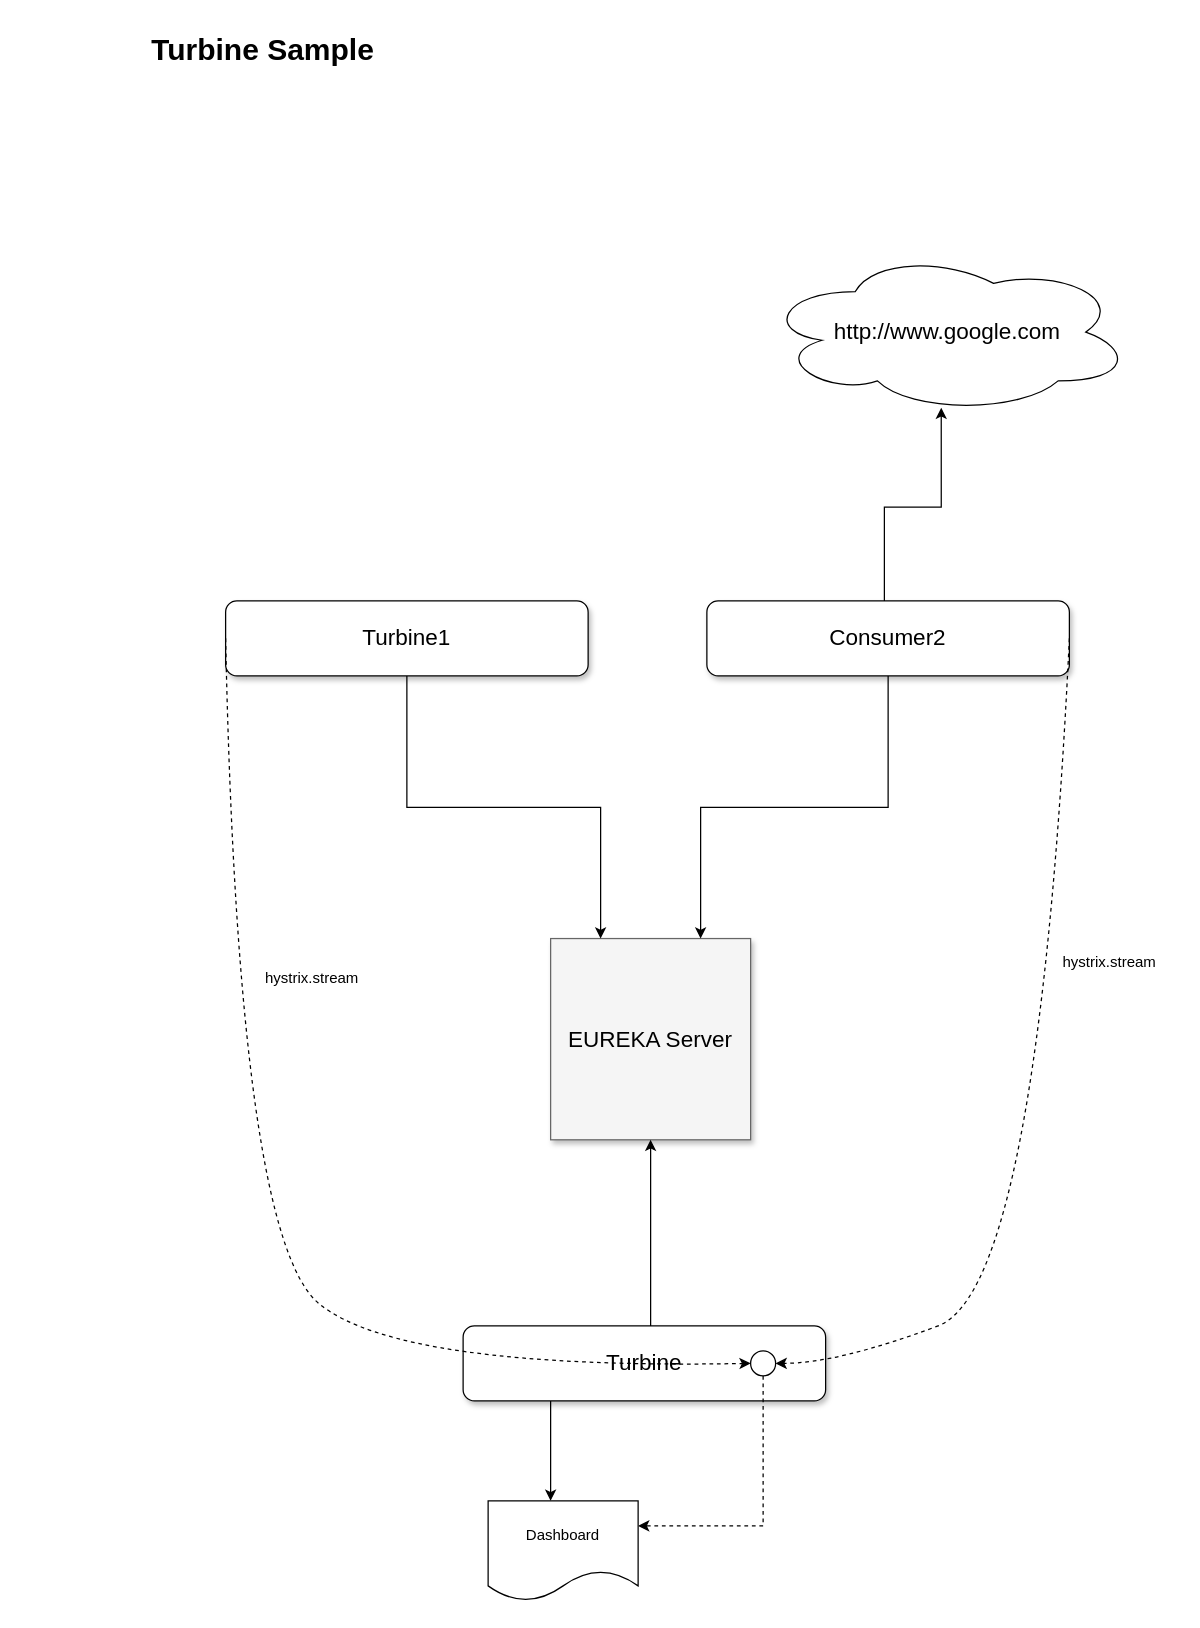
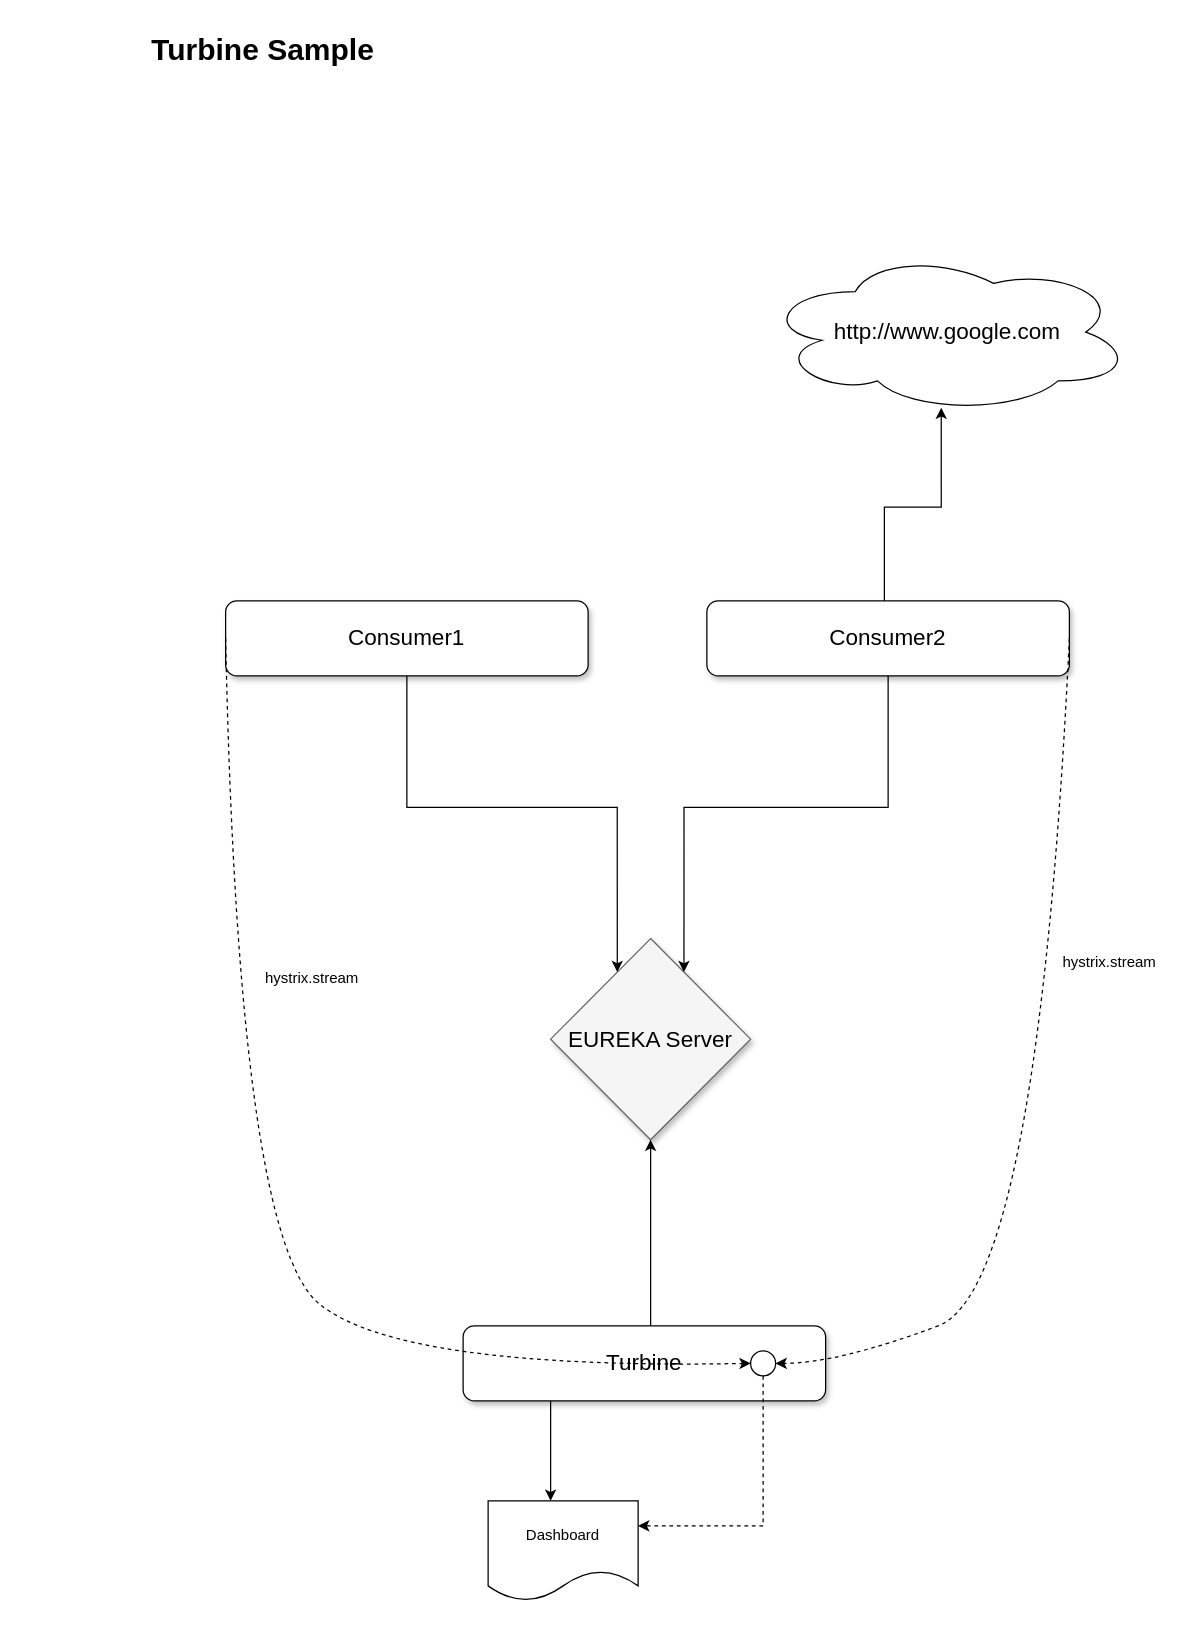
  <mxCell id="0" />
  <mxCell id="1" parent="0" />
  <mxCell id="2" value="&lt;h1&gt;Turbine Sample&lt;/h1&gt;" style="text;html=1;strokeColor=none;fillColor=none;spacing=5;spacingTop=-20;whiteSpace=wrap;overflow=hidden;rounded=0;shadow=1;align=center;" vertex="1" parent="1"><mxGeometry x="20" y="20" width="380" height="50" as="geometry" /></mxCell>
- <mxCell id="3" value="EUREKA Server" style="whiteSpace=wrap;html=1;shadow=1;fontSize=18;fillColor=#f5f5f5;strokeColor=#666666;" vertex="1" parent="1"><mxGeometry x="440" y="750.143" width="160" height="161" as="geometry" /></mxCell>
+ <mxCell id="3" value="EUREKA Server" style="rhombus;whiteSpace=wrap;html=1;shadow=1;fontSize=18;fillColor=#f5f5f5;strokeColor=#666666;" vertex="1" parent="1"><mxGeometry x="440" y="750.143" width="160" height="161" as="geometry" /></mxCell>
  <mxCell id="4" value="" style="edgeStyle=orthogonalEdgeStyle;rounded=0;orthogonalLoop=1;jettySize=auto;html=1;entryX=0.483;entryY=0.965;entryDx=0;entryDy=0;entryPerimeter=0;" edge="1" parent="1" source="6" target="9"><mxGeometry relative="1" as="geometry"><mxPoint x="710" y="400" as="targetPoint" /><Array as="points"><mxPoint x="707" y="405" /></Array></mxGeometry></mxCell>
  <mxCell id="5" value="" style="edgeStyle=orthogonalEdgeStyle;rounded=0;orthogonalLoop=1;jettySize=auto;html=1;entryX=0.75;entryY=0;entryDx=0;entryDy=0;" edge="1" parent="1" source="6" target="3"><mxGeometry relative="1" as="geometry"><mxPoint x="570" y="830" as="targetPoint" /></mxGeometry></mxCell>
  <mxCell id="6" value="Consumer2" style="whiteSpace=wrap;html=1;shadow=1;fontSize=18;rounded=1;" vertex="1" parent="1"><mxGeometry x="565" y="480" width="290" height="60" as="geometry" /></mxCell>
  <mxCell id="7" value="" style="edgeStyle=orthogonalEdgeStyle;rounded=0;orthogonalLoop=1;jettySize=auto;html=1;entryX=0.25;entryY=0;entryDx=0;entryDy=0;" edge="1" parent="1" source="8" target="3"><mxGeometry relative="1" as="geometry"><mxPoint x="325" y="620" as="targetPoint" /></mxGeometry></mxCell>
- <mxCell id="8" value="Turbine1" style="whiteSpace=wrap;html=1;shadow=1;fontSize=18;rounded=1;" vertex="1" parent="1"><mxGeometry x="180" y="480" width="290" height="60" as="geometry" /></mxCell>
+ <mxCell id="8" value="Consumer1" style="whiteSpace=wrap;html=1;shadow=1;fontSize=18;rounded=1;" vertex="1" parent="1"><mxGeometry x="180" y="480" width="290" height="60" as="geometry" /></mxCell>
  <mxCell id="9" value="&lt;span style=&quot;font-size: 18px&quot;&gt;http://www.google.com&lt;/span&gt;" style="ellipse;shape=cloud;whiteSpace=wrap;html=1;" vertex="1" parent="1"><mxGeometry x="610" y="200" width="295" height="130" as="geometry" /></mxCell>
  <mxCell id="10" value="" style="edgeStyle=orthogonalEdgeStyle;rounded=0;orthogonalLoop=1;jettySize=auto;html=1;entryX=0.5;entryY=1;entryDx=0;entryDy=0;" edge="1" parent="1" source="12" target="3"><mxGeometry relative="1" as="geometry"><mxPoint x="545" y="1060" as="targetPoint" /><Array as="points"><mxPoint x="520" y="1120" /><mxPoint x="520" y="1120" /></Array></mxGeometry></mxCell>
  <mxCell id="11" value="" style="edgeStyle=orthogonalEdgeStyle;rounded=0;orthogonalLoop=1;jettySize=auto;html=1;" edge="1" parent="1" source="12"><mxGeometry relative="1" as="geometry"><mxPoint x="440" y="1200" as="targetPoint" /><Array as="points"><mxPoint x="440" y="1200" /></Array></mxGeometry></mxCell>
  <mxCell id="12" value="Turbine" style="whiteSpace=wrap;html=1;shadow=1;fontSize=18;rounded=1;" vertex="1" parent="1"><mxGeometry x="370" y="1060" width="290" height="60" as="geometry" /></mxCell>
  <mxCell id="13" value="" style="curved=1;endArrow=classic;html=1;exitX=0;exitY=0.5;exitDx=0;exitDy=0;dashed=1;entryX=0;entryY=0.5;entryDx=0;entryDy=0;" edge="1" parent="1" source="8" target="18"><mxGeometry width="50" height="50" relative="1" as="geometry"><mxPoint x="320" y="1145" as="sourcePoint" /><mxPoint x="370" y="1095" as="targetPoint" /><Array as="points"><mxPoint x="190" y="990" /><mxPoint x="320" y="1095" /></Array></mxGeometry></mxCell>
  <mxCell id="14" value="" style="curved=1;endArrow=classic;html=1;exitX=1;exitY=0.5;exitDx=0;exitDy=0;entryX=1;entryY=0.5;entryDx=0;entryDy=0;dashed=1;" edge="1" parent="1" source="6" target="18"><mxGeometry width="50" height="50" relative="1" as="geometry"><mxPoint x="610" y="1145" as="sourcePoint" /><mxPoint x="630" y="1095" as="targetPoint" /><Array as="points"><mxPoint x="830" y="1030" /><mxPoint x="670" y="1090" /></Array></mxGeometry></mxCell>
  <mxCell id="15" value="hystrix.stream" style="text;html=1;resizable=0;points=[];autosize=1;align=left;verticalAlign=top;spacingTop=-4;" vertex="1" parent="1"><mxGeometry x="848" y="759" width="90" height="20" as="geometry" /></mxCell>
  <mxCell id="16" value="hystrix.stream" style="text;html=1;resizable=0;points=[];autosize=1;align=left;verticalAlign=top;spacingTop=-4;" vertex="1" parent="1"><mxGeometry x="210" y="772" width="90" height="20" as="geometry" /></mxCell>
  <mxCell id="17" value="" style="edgeStyle=orthogonalEdgeStyle;rounded=0;orthogonalLoop=1;jettySize=auto;html=1;dashed=1;entryX=1;entryY=0.25;entryDx=0;entryDy=0;" edge="1" parent="1" source="18" target="19"><mxGeometry relative="1" as="geometry"><mxPoint x="610" y="1180" as="targetPoint" /><Array as="points"><mxPoint x="610" y="1220" /></Array></mxGeometry></mxCell>
  <mxCell id="18" value="" style="ellipse;whiteSpace=wrap;html=1;aspect=fixed;" vertex="1" parent="1"><mxGeometry x="600" y="1080" width="20" height="20" as="geometry" /></mxCell>
  <mxCell id="19" value="Dashboard" style="shape=document;whiteSpace=wrap;html=1;boundedLbl=1;" vertex="1" parent="1"><mxGeometry x="390" y="1200" width="120" height="80" as="geometry" /></mxCell>
